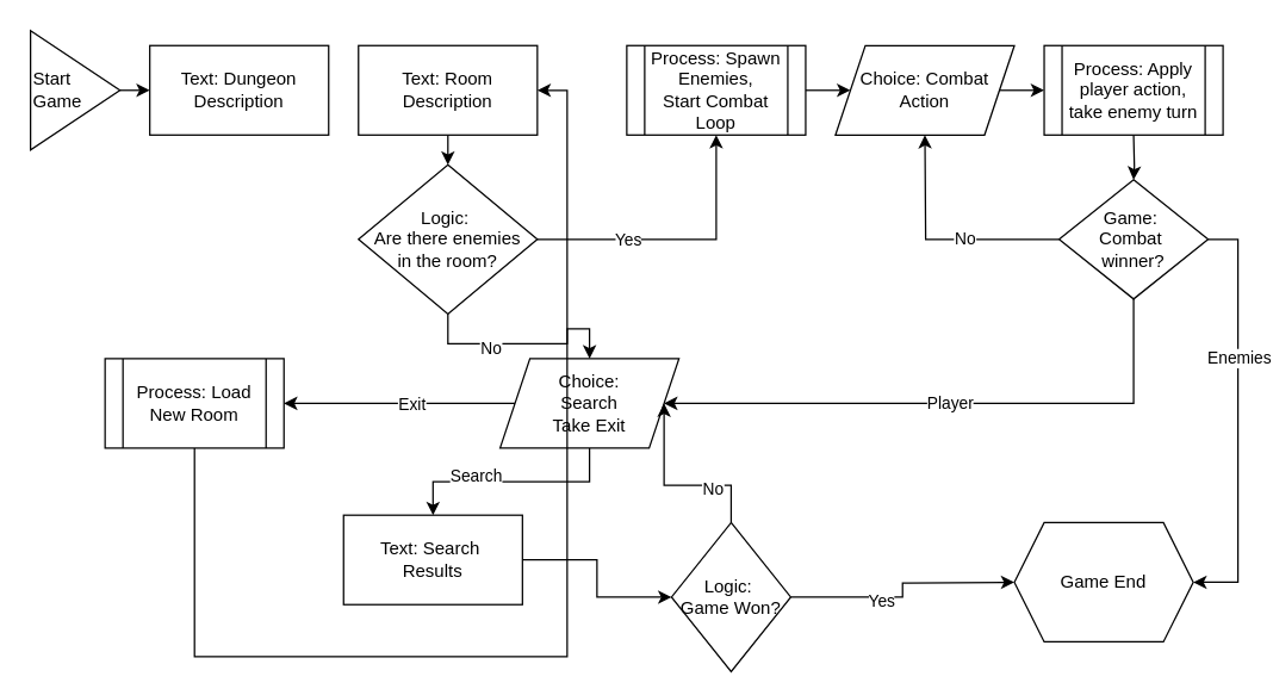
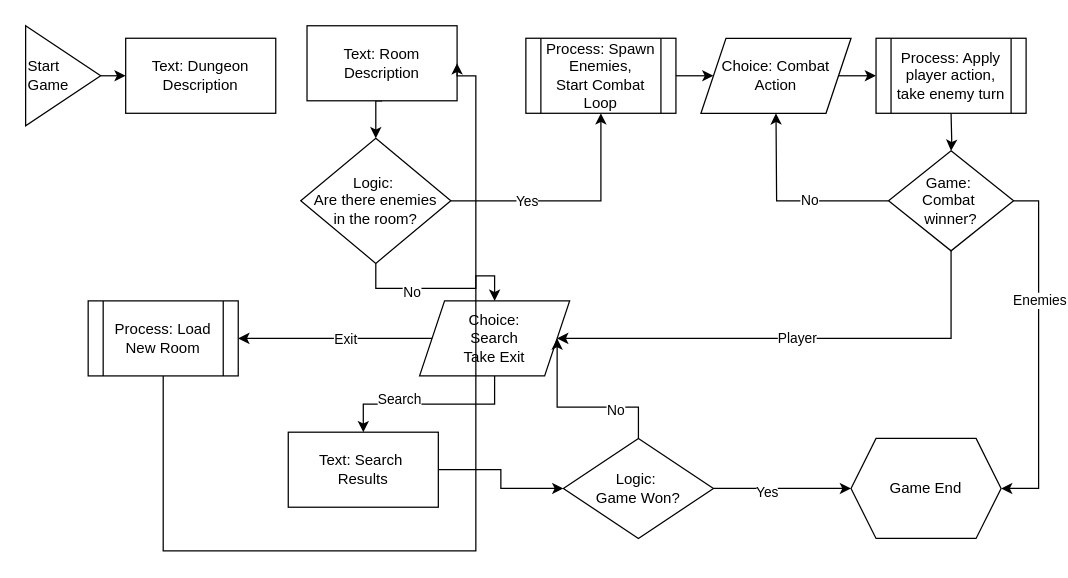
  <mxCell id="0" />
  <mxCell id="1" parent="0" />
  <mxCell id="2" style="edgeStyle=orthogonalEdgeStyle;rounded=0;orthogonalLoop=1;jettySize=auto;html=1;exitX=0.5;exitY=1;exitDx=0;exitDy=0;entryX=0.5;entryY=0;entryDx=0;entryDy=0;" edge="1" parent="1" source="3" target="8"><mxGeometry relative="1" as="geometry" /></mxCell>
- <mxCell id="3" value="Tex&lt;span style=&quot;background-color: transparent; color: light-dark(rgb(0, 0, 0), rgb(255, 255, 255));&quot;&gt;t: Room Description&lt;/span&gt;" style="rounded=0;whiteSpace=wrap;html=1;" vertex="1" parent="1"><mxGeometry x="240" y="30" width="120" height="60" as="geometry" /></mxCell>
+ <mxCell id="3" value="Tex&lt;span style=&quot;background-color: transparent; color: light-dark(rgb(0, 0, 0), rgb(255, 255, 255));&quot;&gt;t: Room Description&lt;/span&gt;" style="rounded=0;whiteSpace=wrap;html=1;" vertex="1" parent="1"><mxGeometry x="245" y="20" width="120" height="60" as="geometry" /></mxCell>
  <mxCell id="4" style="edgeStyle=orthogonalEdgeStyle;rounded=0;orthogonalLoop=1;jettySize=auto;html=1;exitX=0.5;exitY=1;exitDx=0;exitDy=0;entryX=0.5;entryY=0;entryDx=0;entryDy=0;" edge="1" parent="1" source="8" target="23"><mxGeometry relative="1" as="geometry" /></mxCell>
  <mxCell id="5" value="No" style="edgeLabel;html=1;align=center;verticalAlign=middle;resizable=0;points=[];" vertex="1" connectable="0" parent="4"><mxGeometry x="-0.333" y="-2" relative="1" as="geometry"><mxPoint as="offset" /></mxGeometry></mxCell>
  <mxCell id="6" style="edgeStyle=orthogonalEdgeStyle;rounded=0;orthogonalLoop=1;jettySize=auto;html=1;exitX=1;exitY=0.5;exitDx=0;exitDy=0;entryX=0.5;entryY=1;entryDx=0;entryDy=0;" edge="1" parent="1" source="8" target="10"><mxGeometry relative="1" as="geometry" /></mxCell>
  <mxCell id="7" value="Yes" style="edgeLabel;html=1;align=center;verticalAlign=middle;resizable=0;points=[];" vertex="1" connectable="0" parent="6"><mxGeometry x="-0.021" y="1" relative="1" as="geometry"><mxPoint x="-33" y="1" as="offset" /></mxGeometry></mxCell>
  <mxCell id="8" value="Logic:&amp;nbsp;&lt;div&gt;Are there enemies in&amp;nbsp;&lt;span style=&quot;background-color: transparent; color: light-dark(rgb(0, 0, 0), rgb(255, 255, 255));&quot;&gt;the room?&lt;/span&gt;&lt;/div&gt;" style="rhombus;whiteSpace=wrap;html=1;" vertex="1" parent="1"><mxGeometry x="240" y="110" width="120" height="100" as="geometry" /></mxCell>
  <mxCell id="9" style="edgeStyle=orthogonalEdgeStyle;rounded=0;orthogonalLoop=1;jettySize=auto;html=1;exitX=1;exitY=0.5;exitDx=0;exitDy=0;entryX=0;entryY=0.5;entryDx=0;entryDy=0;" edge="1" parent="1" source="10" target="36"><mxGeometry relative="1" as="geometry"><mxPoint x="560" y="60" as="targetPoint" /></mxGeometry></mxCell>
  <mxCell id="10" value="Process: Spawn Enemies,&lt;div&gt;Start Combat Loop&lt;/div&gt;" style="shape=process;whiteSpace=wrap;html=1;backgroundOutline=1;" vertex="1" parent="1"><mxGeometry x="420" y="30" width="120" height="60" as="geometry" /></mxCell>
  <mxCell id="11" style="edgeStyle=orthogonalEdgeStyle;rounded=0;orthogonalLoop=1;jettySize=auto;html=1;exitX=1;exitY=0.5;exitDx=0;exitDy=0;entryX=0;entryY=0.5;entryDx=0;entryDy=0;" edge="1" parent="1" source="36"><mxGeometry relative="1" as="geometry"><mxPoint x="680" y="60" as="sourcePoint" /><mxPoint x="700" y="60" as="targetPoint" /></mxGeometry></mxCell>
  <mxCell id="12" value="" style="edgeStyle=orthogonalEdgeStyle;rounded=0;orthogonalLoop=1;jettySize=auto;html=1;" edge="1" parent="1" target="18"><mxGeometry relative="1" as="geometry"><mxPoint x="760" y="90" as="sourcePoint" /></mxGeometry></mxCell>
  <mxCell id="13" style="edgeStyle=orthogonalEdgeStyle;rounded=0;orthogonalLoop=1;jettySize=auto;html=1;exitX=0;exitY=0.5;exitDx=0;exitDy=0;entryX=0.5;entryY=1;entryDx=0;entryDy=0;" edge="1" parent="1" source="18"><mxGeometry relative="1" as="geometry"><mxPoint x="620" y="90" as="targetPoint" /></mxGeometry></mxCell>
  <mxCell id="14" value="No" style="edgeLabel;html=1;align=center;verticalAlign=middle;resizable=0;points=[];" vertex="1" connectable="0" parent="13"><mxGeometry x="-0.2" y="-1" relative="1" as="geometry"><mxPoint as="offset" /></mxGeometry></mxCell>
  <mxCell id="15" style="edgeStyle=orthogonalEdgeStyle;rounded=0;orthogonalLoop=1;jettySize=auto;html=1;exitX=1;exitY=0.5;exitDx=0;exitDy=0;entryX=1;entryY=0.5;entryDx=0;entryDy=0;" edge="1" parent="1" source="18"><mxGeometry relative="1" as="geometry"><mxPoint x="800" y="390" as="targetPoint" /><Array as="points"><mxPoint x="830" y="160" /><mxPoint x="830" y="390" /></Array></mxGeometry></mxCell>
  <mxCell id="16" value="Enemies" style="edgeLabel;html=1;align=center;verticalAlign=middle;resizable=0;points=[];" vertex="1" connectable="0" parent="15"><mxGeometry x="-0.296" relative="1" as="geometry"><mxPoint as="offset" /></mxGeometry></mxCell>
  <mxCell id="17" value="Player" style="edgeStyle=orthogonalEdgeStyle;rounded=0;orthogonalLoop=1;jettySize=auto;html=1;exitX=0.5;exitY=1;exitDx=0;exitDy=0;entryX=1;entryY=0.5;entryDx=0;entryDy=0;" edge="1" parent="1" source="18" target="23"><mxGeometry relative="1" as="geometry"><mxPoint x="400" y="270" as="targetPoint" /><Array as="points"><mxPoint x="760" y="270" /></Array></mxGeometry></mxCell>
  <mxCell id="18" value="Game:&amp;nbsp;&lt;div&gt;Combat&amp;nbsp;&lt;/div&gt;&lt;div&gt;winner?&lt;/div&gt;" style="rhombus;whiteSpace=wrap;html=1;rounded=0;" vertex="1" parent="1"><mxGeometry x="710" y="120" width="100" height="80" as="geometry" /></mxCell>
  <mxCell id="19" style="edgeStyle=orthogonalEdgeStyle;rounded=0;orthogonalLoop=1;jettySize=auto;html=1;exitX=0.5;exitY=1;exitDx=0;exitDy=0;entryX=0.5;entryY=0;entryDx=0;entryDy=0;" edge="1" parent="1" source="23" target="25"><mxGeometry relative="1" as="geometry" /></mxCell>
  <mxCell id="20" value="Search" style="edgeLabel;html=1;align=center;verticalAlign=middle;resizable=0;points=[];" vertex="1" connectable="0" parent="19"><mxGeometry x="0.267" y="4" relative="1" as="geometry"><mxPoint x="-4" y="-8" as="offset" /></mxGeometry></mxCell>
  <mxCell id="21" style="edgeStyle=orthogonalEdgeStyle;rounded=0;orthogonalLoop=1;jettySize=auto;html=1;exitX=0;exitY=0.5;exitDx=0;exitDy=0;entryX=1;entryY=0.5;entryDx=0;entryDy=0;" edge="1" parent="1" source="23" target="35"><mxGeometry relative="1" as="geometry" /></mxCell>
  <mxCell id="22" value="Exit" style="edgeLabel;html=1;align=center;verticalAlign=middle;resizable=0;points=[];" vertex="1" connectable="0" parent="21"><mxGeometry x="-0.167" y="-1" relative="1" as="geometry"><mxPoint x="-5" y="1" as="offset" /></mxGeometry></mxCell>
  <mxCell id="23" value="Choice:&lt;div&gt;Search&lt;/div&gt;&lt;div&gt;Take Exit&lt;/div&gt;" style="shape=parallelogram;perimeter=parallelogramPerimeter;whiteSpace=wrap;html=1;fixedSize=1;" vertex="1" parent="1"><mxGeometry x="335" y="240" width="120" height="60" as="geometry" /></mxCell>
  <mxCell id="24" style="edgeStyle=orthogonalEdgeStyle;rounded=0;orthogonalLoop=1;jettySize=auto;html=1;exitX=1;exitY=0.5;exitDx=0;exitDy=0;" edge="1" parent="1" source="25" target="30"><mxGeometry relative="1" as="geometry" /></mxCell>
  <mxCell id="25" value="Text: Search&amp;nbsp;&lt;div&gt;Results&lt;/div&gt;" style="rounded=0;whiteSpace=wrap;html=1;" vertex="1" parent="1"><mxGeometry x="230" y="345" width="120" height="60" as="geometry" /></mxCell>
  <mxCell id="26" style="edgeStyle=orthogonalEdgeStyle;rounded=0;orthogonalLoop=1;jettySize=auto;html=1;exitX=0.5;exitY=0;exitDx=0;exitDy=0;entryX=1;entryY=0.5;entryDx=0;entryDy=0;" edge="1" parent="1" source="30" target="23"><mxGeometry relative="1" as="geometry" /></mxCell>
  <mxCell id="27" value="No" style="edgeLabel;html=1;align=center;verticalAlign=middle;resizable=0;points=[];" vertex="1" connectable="0" parent="26"><mxGeometry x="-0.39" y="2" relative="1" as="geometry"><mxPoint as="offset" /></mxGeometry></mxCell>
  <mxCell id="28" style="edgeStyle=orthogonalEdgeStyle;rounded=0;orthogonalLoop=1;jettySize=auto;html=1;exitX=1;exitY=0.5;exitDx=0;exitDy=0;entryX=0;entryY=0.5;entryDx=0;entryDy=0;" edge="1" parent="1" source="30"><mxGeometry relative="1" as="geometry"><mxPoint x="680" y="390" as="targetPoint" /></mxGeometry></mxCell>
  <mxCell id="29" value="Yes" style="edgeLabel;html=1;align=center;verticalAlign=middle;resizable=0;points=[];" vertex="1" connectable="0" parent="28"><mxGeometry x="-0.246" y="-2" relative="1" as="geometry"><mxPoint as="offset" /></mxGeometry></mxCell>
- <mxCell id="30" value="Logic:&amp;nbsp;&lt;div&gt;Game Won?&lt;/div&gt;" style="rhombus;whiteSpace=wrap;html=1;" vertex="1" parent="1"><mxGeometry x="450" y="350" width="80" height="100" as="geometry" /></mxCell>
+ <mxCell id="30" value="Logic:&amp;nbsp;&lt;div&gt;Game Won?&lt;/div&gt;" style="rhombus;whiteSpace=wrap;html=1;" vertex="1" parent="1"><mxGeometry x="450" y="350" width="120" height="80" as="geometry" /></mxCell>
  <mxCell id="31" style="edgeStyle=orthogonalEdgeStyle;rounded=0;orthogonalLoop=1;jettySize=auto;html=1;exitX=1;exitY=0.5;exitDx=0;exitDy=0;entryX=0;entryY=0.5;entryDx=0;entryDy=0;" edge="1" parent="1" source="32" target="33"><mxGeometry relative="1" as="geometry" /></mxCell>
  <mxCell id="32" value="Start Game" style="triangle;whiteSpace=wrap;html=1;align=left;" vertex="1" parent="1"><mxGeometry x="20" y="20" width="60" height="80" as="geometry" /></mxCell>
  <mxCell id="33" value="Text: Dungeon Description" style="rounded=0;whiteSpace=wrap;html=1;" vertex="1" parent="1"><mxGeometry x="100" y="30" width="120" height="60" as="geometry" /></mxCell>
  <mxCell id="34" style="edgeStyle=orthogonalEdgeStyle;rounded=0;orthogonalLoop=1;jettySize=auto;html=1;exitX=0.5;exitY=1;exitDx=0;exitDy=0;entryX=1;entryY=0.5;entryDx=0;entryDy=0;" edge="1" parent="1" source="35" target="3"><mxGeometry relative="1" as="geometry"><Array as="points"><mxPoint x="130" y="440" /><mxPoint x="380" y="440" /><mxPoint x="380" y="60" /></Array></mxGeometry></mxCell>
  <mxCell id="35" value="Process: Load New Room" style="shape=process;whiteSpace=wrap;html=1;backgroundOutline=1;" vertex="1" parent="1"><mxGeometry x="70" y="240" width="120" height="60" as="geometry" /></mxCell>
  <mxCell id="36" value="Choice: Combat Action" style="shape=parallelogram;perimeter=parallelogramPerimeter;whiteSpace=wrap;html=1;fixedSize=1;" vertex="1" parent="1"><mxGeometry x="560" y="30" width="120" height="60" as="geometry" /></mxCell>
  <mxCell id="37" value="Process: Apply player action, take enemy turn" style="shape=process;whiteSpace=wrap;html=1;backgroundOutline=1;" vertex="1" parent="1"><mxGeometry x="700" y="30" width="120" height="60" as="geometry" /></mxCell>
  <mxCell id="38" value="Game End" style="shape=hexagon;perimeter=hexagonPerimeter2;whiteSpace=wrap;html=1;fixedSize=1;" vertex="1" parent="1"><mxGeometry x="680" y="350" width="120" height="80" as="geometry" /></mxCell>
